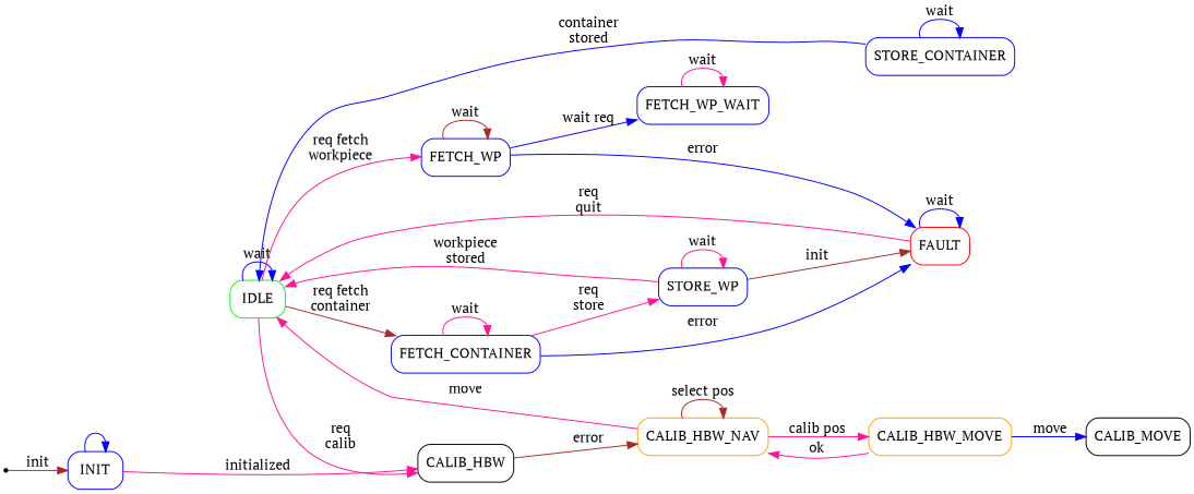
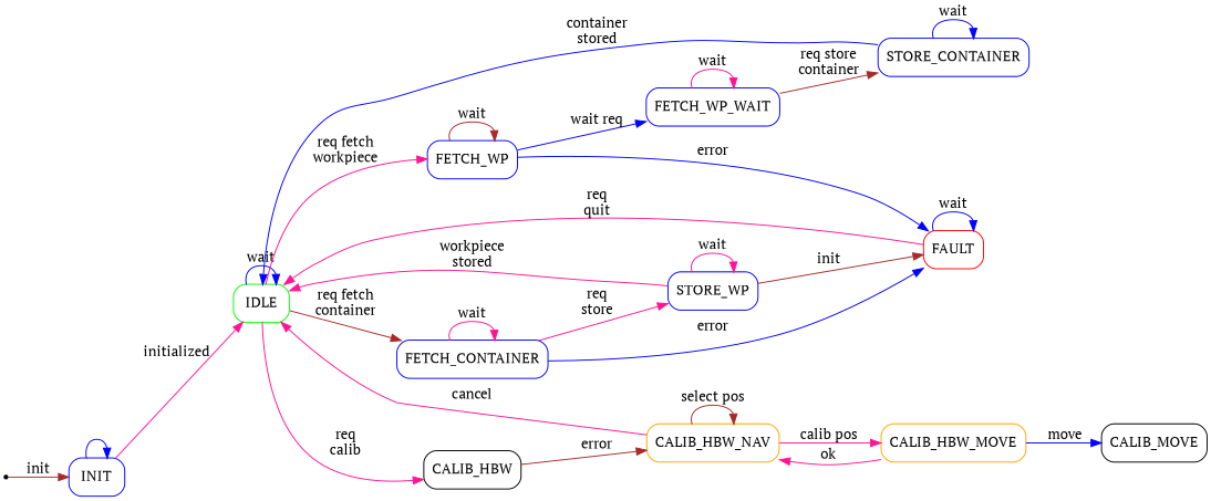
  digraph {
    fontname="PT Serif"
    rankdir=LR
    node [color=blue fontname="PT Serif" shape=Mrecord]
    edge [color=deeppink fontname="PT Serif"]
    n1 [color=green label=IDLE]
    n2 [label=FETCH_CONTAINER]
    n3 [label=FETCH_WP]
    n4 [color=black label=CALIB_HBW]
    n5 [color=red label=FAULT]
    n6 [label=STORE_WP]
    n7 [label=FETCH_WP_WAIT]
    n8 [color=orange label=CALIB_HBW_NAV]
    n9 [label=INIT]
    n10 [label=STORE_CONTAINER]
    n11 [color=orange label=CALIB_HBW_MOVE]
    n12 [label=CALIB_MOVE color=""]
    n13 [label=entry0 shape=point color=""]
    n1 -> n1 [color=blue label=wait]
    n1 -> n2 [color=brown label="req fetch\ncontainer"]
    n1 -> n3 [label="req fetch\nworkpiece"]
    n1 -> n4 [label="req\ncalib"]
    n2 -> n2 [label=wait]
    n2 -> n5 [color=blue label=error]
    n2 -> n6 [label="req\nstore"]
    n3 -> n3 [color=brown label=wait]
    n3 -> n5 [color=blue label=error]
    n3 -> n7 [color=blue label="wait req"]
    n4 -> n8 [color=brown label=error]
    n5 -> n1 [label="req\nquit"]
    n5 -> n5 [color=blue label=wait]
    n6 -> n1 [label="workpiece\nstored"]
    n6 -> n5 [color=brown label=init]
    n6 -> n6 [label=wait]
    n7 -> n7 [label=wait]
-   n8 -> n1 [label=move]
+   n7 -> n10 [color=brown label="req store\ncontainer"]
+   n8 -> n1 [label=cancel]
    n8 -> n8 [color=brown label="select pos"]
    n8 -> n11 [label="calib pos"]
-   n9 -> n4 [label=initialized]
+   n9 -> n1 [label=initialized]
    n9 -> n9 [color=blue]
    n10 -> n1 [color=blue label="container\nstored"]
    n10 -> n10 [color=blue label=wait]
    n11 -> n8 [label=ok]
    n11 -> n12 [color=blue label=move]
    n13 -> n9 [color=brown label=init]
  }
